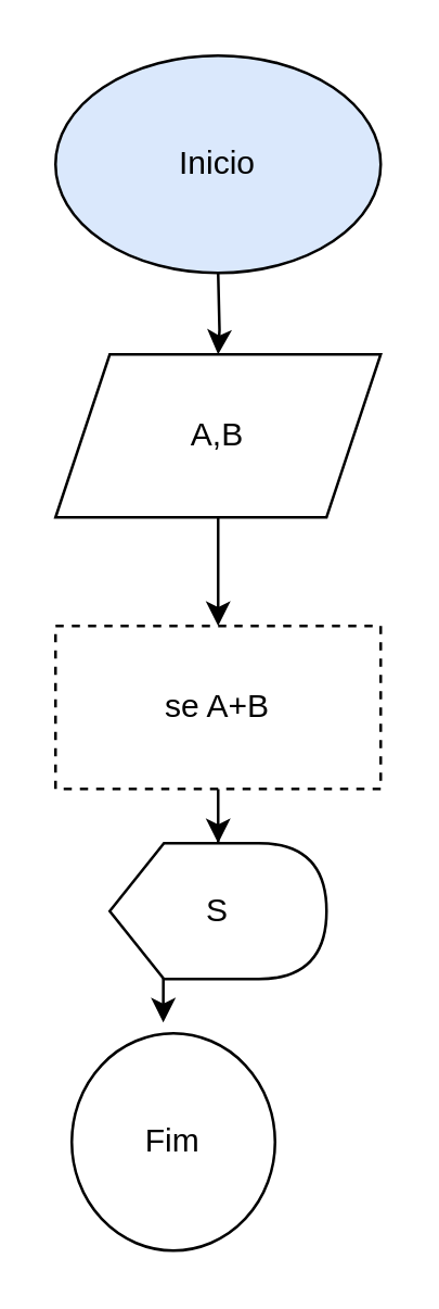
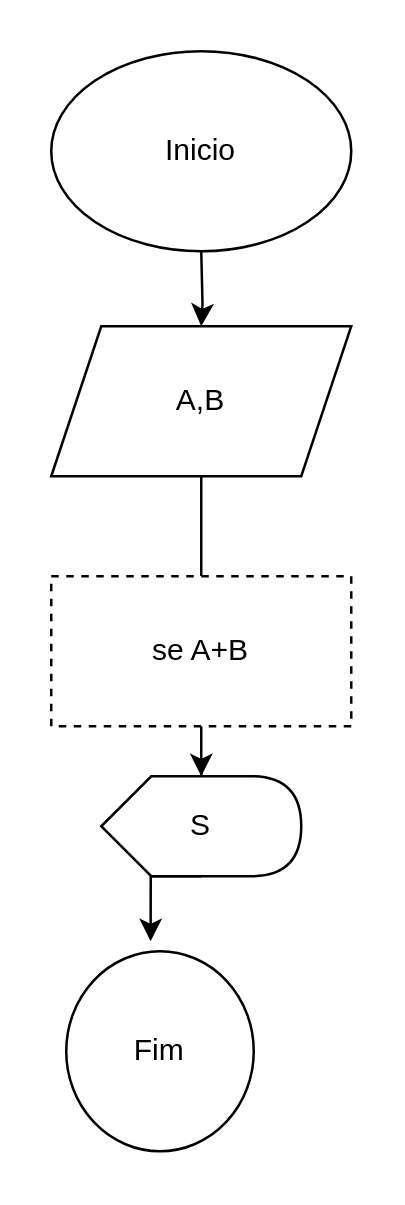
  <mxCell id="0" />
  <mxCell id="1" parent="0" />
  <mxCell id="2" style="edgeStyle=orthogonalEdgeStyle;rounded=0;orthogonalLoop=1;jettySize=auto;html=1;exitX=0.5;exitY=1;exitDx=0;exitDy=0;" edge="1" parent="1" target="4"><mxGeometry relative="1" as="geometry"><mxPoint x="80" y="150" as="targetPoint" /><mxPoint x="80" y="100" as="sourcePoint" /></mxGeometry></mxCell>
- <mxCell id="3" style="edgeStyle=orthogonalEdgeStyle;rounded=0;orthogonalLoop=1;jettySize=auto;html=1;exitX=0.5;exitY=1;exitDx=0;exitDy=0;entryX=0.5;entryY=0;entryDx=0;entryDy=0;" edge="1" parent="1" source="4" target="6"><mxGeometry relative="1" as="geometry" /></mxCell>
+ <mxCell id="3" style="edgeStyle=orthogonalEdgeStyle;rounded=0;orthogonalLoop=1;jettySize=auto;html=1;exitX=0.5;exitY=1;exitDx=0;exitDy=0;entryX=0.5;entryY=0;entryDx=0;entryDy=0;endArrow=none;" edge="1" parent="1" source="4" target="6"><mxGeometry relative="1" as="geometry" /></mxCell>
  <mxCell id="4" value="A,B" style="shape=parallelogram;perimeter=parallelogramPerimeter;whiteSpace=wrap;html=1;fixedSize=1;" vertex="1" parent="1"><mxGeometry x="20" y="130" width="120" height="60" as="geometry" /></mxCell>
  <mxCell id="5" style="edgeStyle=orthogonalEdgeStyle;rounded=0;orthogonalLoop=1;jettySize=auto;html=1;exitX=0.5;exitY=1;exitDx=0;exitDy=0;" edge="1" parent="1" source="6" target="8"><mxGeometry relative="1" as="geometry"><mxPoint x="80" y="330" as="targetPoint" /></mxGeometry></mxCell>
  <mxCell id="6" value="se A+B" style="rounded=0;whiteSpace=wrap;html=1;dashed=1;" vertex="1" parent="1"><mxGeometry x="20" y="230" width="120" height="60" as="geometry" /></mxCell>
  <mxCell id="7" style="edgeStyle=orthogonalEdgeStyle;rounded=0;orthogonalLoop=1;jettySize=auto;html=1;exitX=0;exitY=0;exitDx=40;exitDy=40;exitPerimeter=0;entryX=0.45;entryY=-0.05;entryDx=0;entryDy=0;entryPerimeter=0;" edge="1" parent="1" source="8" target="9"><mxGeometry relative="1" as="geometry" /></mxCell>
- <mxCell id="8" value="S" style="shape=display;whiteSpace=wrap;html=1;" vertex="1" parent="1"><mxGeometry x="40" y="310" width="80" height="50" as="geometry" /></mxCell>
+ <mxCell id="8" value="S" style="shape=display;whiteSpace=wrap;html=1;" vertex="1" parent="1"><mxGeometry x="40" y="310" width="80" height="40" as="geometry" /></mxCell>
  <mxCell id="9" value="Fim" style="ellipse;whiteSpace=wrap;html=1;" vertex="1" parent="1"><mxGeometry x="26" y="380" width="75" height="80" as="geometry" /></mxCell>
- <mxCell id="10" value="Inicio" style="ellipse;whiteSpace=wrap;html=1;fillColor=#dae8fc;" vertex="1" parent="1"><mxGeometry x="20" y="20" width="120" height="80" as="geometry" /></mxCell>
+ <mxCell id="10" value="Inicio" style="ellipse;whiteSpace=wrap;html=1;" vertex="1" parent="1"><mxGeometry x="20" y="20" width="120" height="80" as="geometry" /></mxCell>
